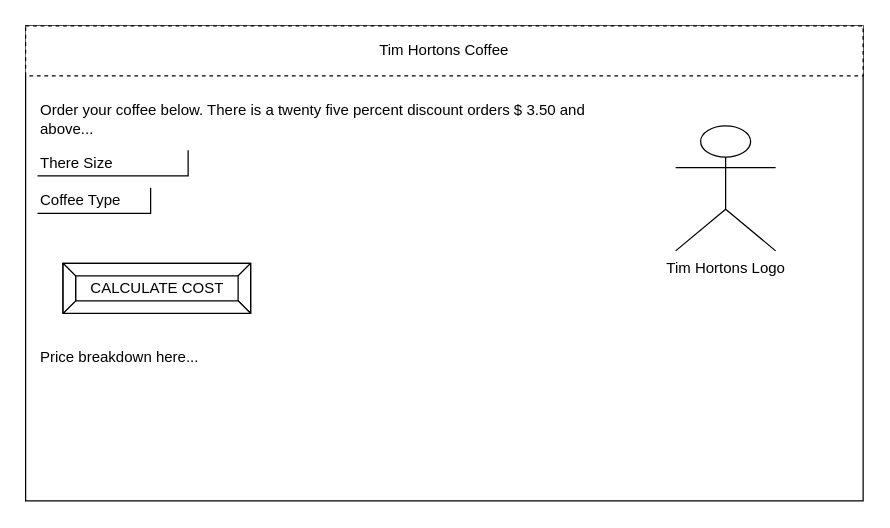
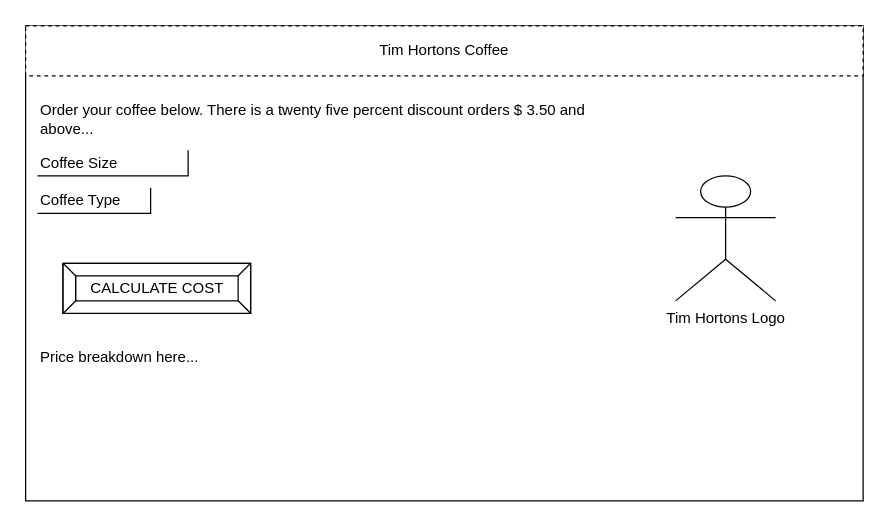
  <mxCell id="0" />
  <mxCell id="1" parent="0" />
  <mxCell id="2" value="" style="rounded=0;whiteSpace=wrap;html=1;" parent="1" vertex="1"><mxGeometry x="20" y="20" width="670" height="380" as="geometry" /></mxCell>
  <mxCell id="3" value="Tim Hortons Coffee" style="rounded=0;whiteSpace=wrap;html=1;dashed=1;" parent="1" vertex="1"><mxGeometry x="20" y="20" width="670" height="40" as="geometry" /></mxCell>
- <mxCell id="4" value="There Size" style="shape=partialRectangle;whiteSpace=wrap;html=1;top=0;left=0;fillColor=none;align=left;" parent="1" vertex="1"><mxGeometry x="30" y="120" width="120" height="20" as="geometry" /></mxCell>
+ <mxCell id="4" value="Coffee Size" style="shape=partialRectangle;whiteSpace=wrap;html=1;top=0;left=0;fillColor=none;align=left;" parent="1" vertex="1"><mxGeometry x="30" y="120" width="120" height="20" as="geometry" /></mxCell>
  <mxCell id="5" value="CALCULATE COST" style="labelPosition=center;verticalLabelPosition=middle;align=center;html=1;shape=mxgraph.basic.button;dx=10;" parent="1" vertex="1"><mxGeometry x="50" y="210" width="150" height="40" as="geometry" /></mxCell>
  <mxCell id="6" value="&lt;div&gt;Order your coffee below. There is a twenty five percent discount &lt;span&gt;orders $ 3.50 and above...&lt;/span&gt;&lt;/div&gt;" style="text;html=1;strokeColor=none;fillColor=none;align=left;verticalAlign=middle;whiteSpace=wrap;rounded=0;" vertex="1" parent="1"><mxGeometry x="30" y="80" width="440" height="30" as="geometry" /></mxCell>
  <mxCell id="7" value="Coffee Type" style="shape=partialRectangle;whiteSpace=wrap;html=1;top=0;left=0;fillColor=none;align=left;" vertex="1" parent="1"><mxGeometry x="30" y="150" width="90" height="20" as="geometry" /></mxCell>
- <mxCell id="8" value="Tim Hortons Logo" style="shape=umlActor;verticalLabelPosition=bottom;verticalAlign=top;html=1;outlineConnect=0;" vertex="1" parent="1"><mxGeometry x="540" y="100" width="80" height="100" as="geometry" /></mxCell>
+ <mxCell id="8" value="Tim Hortons Logo" style="shape=umlActor;verticalLabelPosition=bottom;verticalAlign=top;html=1;outlineConnect=0;" vertex="1" parent="1"><mxGeometry x="540" y="140" width="80" height="100" as="geometry" /></mxCell>
  <mxCell id="9" value="&lt;div&gt;Price breakdown here...&lt;/div&gt;" style="text;html=1;strokeColor=none;fillColor=none;align=left;verticalAlign=middle;whiteSpace=wrap;rounded=0;" vertex="1" parent="1"><mxGeometry x="30" y="270" width="440" height="30" as="geometry" /></mxCell>
